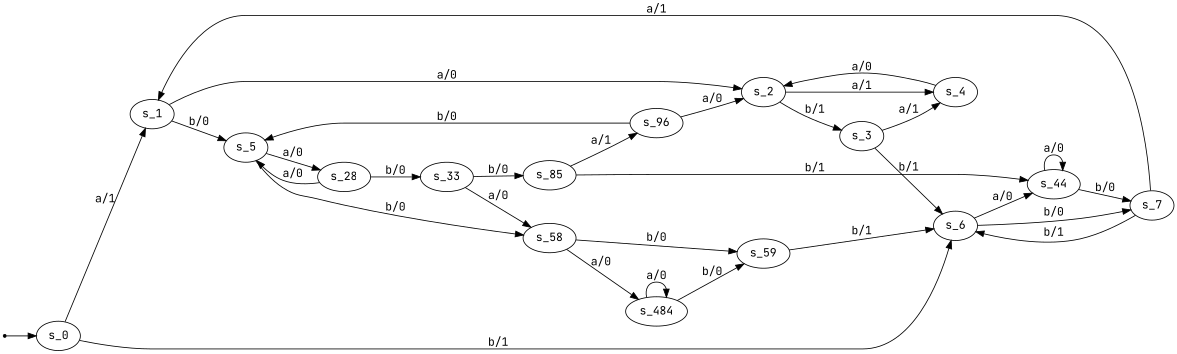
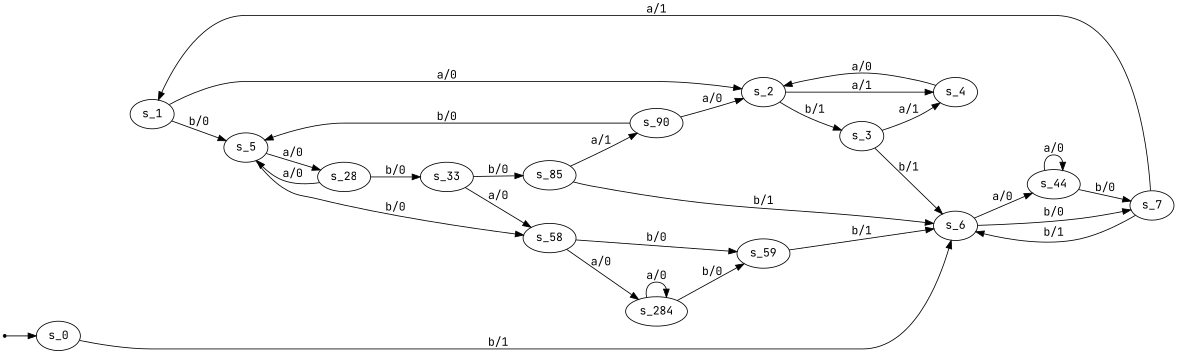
  digraph {
    fontname="JetBrains Mono"
    rankdir=LR
    node [fontname="JetBrains Mono"]
    edge [fontname="JetBrains Mono"]
    s_0 [root=true]
    s_1
    s_6
    s_2
    s_5
    s_44
    s_7
    s_3
    s_4
    s_58
    n11 [label=s_28]
    s_59
-   s_284 [label=s_484]
+   s_284
    s_33
    n15 [label=s_85]
-   s_96
+   s_96 [label=s_90]
    qi [shape=point]
-   s_0 -> s_1 [label="a/1"]
    s_0 -> s_6 [label="b/1"]
    s_1 -> s_2 [label="a/0"]
    s_1 -> s_5 [label="b/0"]
    s_6 -> s_44 [label="a/0"]
    s_6 -> s_7 [label="b/0"]
    s_2 -> s_3 [label="b/1"]
    s_2 -> s_4 [label="a/1"]
    s_5 -> s_58 [label="b/0"]
    s_5 -> n11 [label="a/0"]
    s_44 -> s_44 [label="a/0"]
    s_44 -> s_7 [label="b/0"]
    s_7 -> s_1 [label="a/1"]
    s_7 -> s_6 [label="b/1"]
    s_3 -> s_6 [label="b/1"]
    s_3 -> s_4 [label="a/1"]
    s_4 -> s_2 [label="a/0"]
    s_58 -> s_59 [label="b/0"]
    s_58 -> s_284 [label="a/0"]
    n11 -> s_5 [label="a/0"]
    n11 -> s_33 [label="b/0"]
    s_59 -> s_6 [label="b/1"]
    s_284 -> s_59 [label="b/0"]
    s_284 -> s_284 [label="a/0"]
    s_33 -> s_58 [label="a/0"]
    s_33 -> n15 [label="b/0"]
-   n15 -> s_44 [label="b/1"]
+   n15 -> s_6 [label="b/1"]
    n15 -> s_96 [label="a/1"]
    s_96 -> s_2 [label="a/0"]
    s_96 -> s_5 [label="b/0"]
    qi -> s_0
  }
